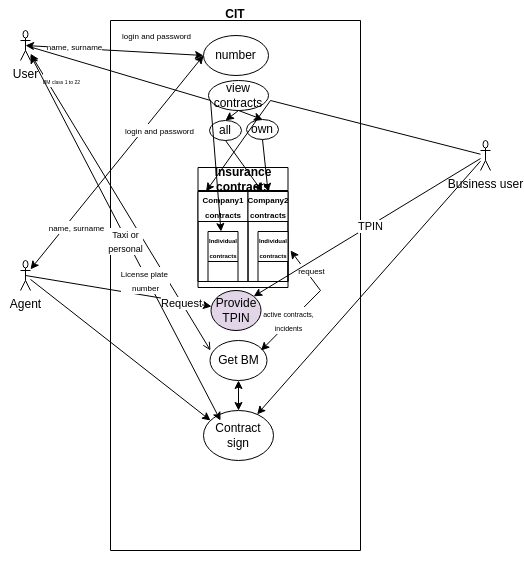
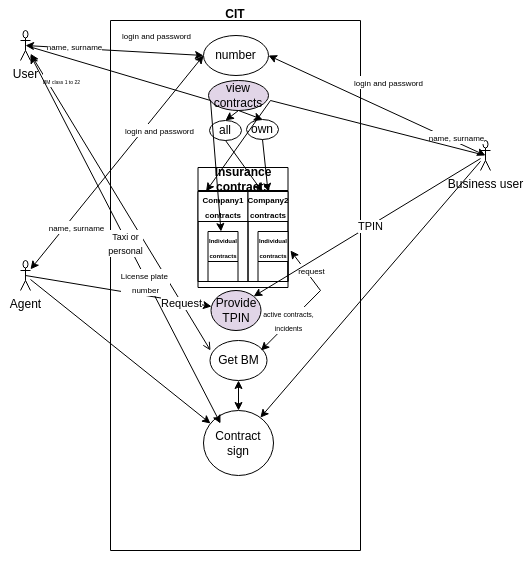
  <mxCell id="0" />
  <mxCell id="1" parent="0" />
  <mxCell id="2" value="CIT&#10;" style="swimlane;startSize=0;" vertex="1" parent="1"><mxGeometry x="110" y="20" width="250" height="530" as="geometry" /></mxCell>
  <mxCell id="3" value="number" style="ellipse;whiteSpace=wrap;html=1;" vertex="1" parent="2"><mxGeometry x="93" y="15" width="65" height="40" as="geometry" /></mxCell>
  <mxCell id="4" value="Insurance contracts" style="swimlane;whiteSpace=wrap;html=1;" vertex="1" parent="2"><mxGeometry x="87.5" y="147" width="90" height="120" as="geometry" /></mxCell>
  <mxCell id="5" value="&lt;font style=&quot;line-height: 90%; font-size: 8px;&quot;&gt;Company1 contracts&lt;/font&gt;" style="swimlane;whiteSpace=wrap;html=1;startSize=30;" vertex="1" parent="4"><mxGeometry y="24" width="50" height="90" as="geometry" /></mxCell>
  <mxCell id="6" value="&lt;font style=&quot;font-size: 6px;&quot;&gt;Individual contracts&lt;/font&gt;" style="swimlane;whiteSpace=wrap;html=1;startSize=30;" vertex="1" parent="5"><mxGeometry x="10" y="40" width="30" height="50" as="geometry" /></mxCell>
  <mxCell id="7" value="&lt;font style=&quot;line-height: 90%; font-size: 8px;&quot;&gt;Company2 contracts&lt;/font&gt;" style="swimlane;whiteSpace=wrap;html=1;startSize=30;" vertex="1" parent="4"><mxGeometry x="50" y="24" width="40" height="90" as="geometry" /></mxCell>
  <mxCell id="8" value="&lt;font style=&quot;font-size: 6px;&quot;&gt;Individual contracts&lt;/font&gt;" style="swimlane;whiteSpace=wrap;html=1;startSize=30;" vertex="1" parent="7"><mxGeometry x="10" y="40" width="30" height="50" as="geometry" /></mxCell>
- <mxCell id="9" value="view contracts" style="ellipse;whiteSpace=wrap;html=1;" vertex="1" parent="2"><mxGeometry x="98" y="60" width="60" height="30" as="geometry" /></mxCell>
+ <mxCell id="9" value="view contracts" style="ellipse;whiteSpace=wrap;html=1;fillColor=#e1d5e7;" vertex="1" parent="2"><mxGeometry x="98" y="60" width="60" height="30" as="geometry" /></mxCell>
  <mxCell id="10" value="all&lt;span style=&quot;color: rgba(0, 0, 0, 0); font-family: monospace; font-size: 0px; text-align: start; text-wrap-mode: nowrap;&quot;&gt;%3CmxGraphModel%3E%3Croot%3E%3CmxCell%20id%3D%220%22%2F%3E%3CmxCell%20id%3D%221%22%20parent%3D%220%22%2F%3E%3CmxCell%20id%3D%222%22%20value%3D%22%26lt%3Bfont%20style%3D%26quot%3Bfont-size%3A%206px%3B%26quot%3B%26gt%3BIndividual%20contracts%26lt%3B%2Ffont%26gt%3B%22%20style%3D%22swimlane%3BwhiteSpace%3Dwrap%3Bhtml%3D1%3BstartSize%3D30%3B%22%20vertex%3D%221%22%20parent%3D%221%22%3E%3CmxGeometry%20x%3D%22370%22%20y%3D%22310%22%20width%3D%2240%22%20height%3D%2250%22%20as%3D%22geometry%22%2F%3E%3C%2FmxCell%3E%3C%2Froot%3E%3C%2FmxGraphModel%3E&lt;/span&gt;" style="ellipse;whiteSpace=wrap;html=1;" vertex="1" parent="2"><mxGeometry x="99" y="100" width="32" height="20" as="geometry" /></mxCell>
  <mxCell id="11" value="own" style="ellipse;whiteSpace=wrap;html=1;" vertex="1" parent="2"><mxGeometry x="136" y="99" width="32" height="20" as="geometry" /></mxCell>
  <mxCell id="12" value="" style="endArrow=classic;html=1;rounded=0;exitX=0.5;exitY=1;exitDx=0;exitDy=0;entryX=0.5;entryY=0;entryDx=0;entryDy=0;" edge="1" parent="2" source="9" target="10"><mxGeometry width="50" height="50" relative="1" as="geometry"><mxPoint x="40" y="210" as="sourcePoint" /><mxPoint x="90" y="160" as="targetPoint" /></mxGeometry></mxCell>
  <mxCell id="13" value="" style="endArrow=classic;html=1;rounded=0;exitX=0.5;exitY=1;exitDx=0;exitDy=0;entryX=0.5;entryY=0;entryDx=0;entryDy=0;" edge="1" parent="2" source="9" target="11"><mxGeometry width="50" height="50" relative="1" as="geometry"><mxPoint x="138" y="100" as="sourcePoint" /><mxPoint x="125" y="110" as="targetPoint" /></mxGeometry></mxCell>
  <mxCell id="14" value="" style="endArrow=classic;html=1;rounded=0;exitX=0.5;exitY=1;exitDx=0;exitDy=0;entryX=0.351;entryY=-0.002;entryDx=0;entryDy=0;entryPerimeter=0;" edge="1" parent="2" source="10" target="7"><mxGeometry width="50" height="50" relative="1" as="geometry"><mxPoint x="40" y="210" as="sourcePoint" /><mxPoint x="90" y="160" as="targetPoint" /></mxGeometry></mxCell>
  <mxCell id="15" value="" style="endArrow=classic;html=1;rounded=0;exitX=0.5;exitY=1;exitDx=0;exitDy=0;entryX=0.5;entryY=0;entryDx=0;entryDy=0;" edge="1" parent="2" source="11" target="7"><mxGeometry width="50" height="50" relative="1" as="geometry"><mxPoint x="155.5" y="119" as="sourcePoint" /><mxPoint x="148.5" y="168" as="targetPoint" /></mxGeometry></mxCell>
  <mxCell id="16" value="Provide TPIN" style="ellipse;whiteSpace=wrap;html=1;fillColor=#e1d5e7;" vertex="1" parent="2"><mxGeometry x="100.5" y="270" width="50" height="40" as="geometry" /></mxCell>
  <mxCell id="17" value="Get BM" style="ellipse;whiteSpace=wrap;html=1;" vertex="1" parent="2"><mxGeometry x="99.5" y="320" width="57" height="40" as="geometry" /></mxCell>
  <mxCell id="18" value="" style="endArrow=classic;startArrow=classic;html=1;rounded=0;" edge="1" parent="2"><mxGeometry width="50" height="50" relative="1" as="geometry"><mxPoint x="150.5" y="330" as="sourcePoint" /><mxPoint x="180" y="230" as="targetPoint" /><Array as="points"><mxPoint x="210" y="270" /></Array></mxGeometry></mxCell>
  <mxCell id="19" value="&lt;font style=&quot;font-size: 7px;&quot;&gt;active contracts,&lt;/font&gt;&lt;div&gt;&lt;font style=&quot;font-size: 7px;&quot;&gt;incidents&lt;/font&gt;&lt;/div&gt;" style="edgeLabel;html=1;align=center;verticalAlign=middle;resizable=0;points=[];" vertex="1" connectable="0" parent="18"><mxGeometry x="-0.642" relative="1" as="geometry"><mxPoint x="10" y="-13" as="offset" /></mxGeometry></mxCell>
  <mxCell id="20" value="&lt;font style=&quot;font-size: 8px;&quot;&gt;request&lt;/font&gt;" style="edgeLabel;html=1;align=center;verticalAlign=middle;resizable=0;points=[];" vertex="1" connectable="0" parent="18"><mxGeometry x="0.766" relative="1" as="geometry"><mxPoint x="11" y="7" as="offset" /></mxGeometry></mxCell>
- <mxCell id="21" value="Contract sign" style="ellipse;whiteSpace=wrap;html=1;" vertex="1" parent="2"><mxGeometry x="93" y="390" width="70" height="50" as="geometry" /></mxCell>
+ <mxCell id="21" value="Contract sign" style="ellipse;whiteSpace=wrap;html=1;" vertex="1" parent="2"><mxGeometry x="93" y="390" width="70" height="65" as="geometry" /></mxCell>
  <mxCell id="22" value="" style="endArrow=classic;startArrow=classic;html=1;rounded=0;exitX=0.5;exitY=0;exitDx=0;exitDy=0;" edge="1" parent="2" source="21" target="17"><mxGeometry width="50" height="50" relative="1" as="geometry"><mxPoint x="37.5" y="400" as="sourcePoint" /><mxPoint x="87.5" y="350" as="targetPoint" /></mxGeometry></mxCell>
  <mxCell id="23" value="User" style="shape=umlActor;verticalLabelPosition=bottom;verticalAlign=top;html=1;outlineConnect=0;" vertex="1" parent="1"><mxGeometry x="20" y="30" width="10" height="30" as="geometry" /></mxCell>
  <mxCell id="24" value="Agent" style="shape=umlActor;verticalLabelPosition=bottom;verticalAlign=top;html=1;outlineConnect=0;" vertex="1" parent="1"><mxGeometry x="20" y="260" width="10" height="30" as="geometry" /></mxCell>
  <mxCell id="25" value="Business user" style="shape=umlActor;verticalLabelPosition=bottom;verticalAlign=top;html=1;outlineConnect=0;" vertex="1" parent="1"><mxGeometry x="480" y="140" width="10" height="30" as="geometry" /></mxCell>
+ <mxCell id="26" value="" style="endArrow=classic;startArrow=classic;html=1;rounded=0;entryX=1;entryY=0.5;entryDx=0;entryDy=0;exitX=0.5;exitY=0.5;exitDx=0;exitDy=0;exitPerimeter=0;" edge="1" parent="1" source="25" target="3"><mxGeometry width="50" height="50" relative="1" as="geometry"><mxPoint x="30" y="170" as="sourcePoint" /><mxPoint x="80" y="120" as="targetPoint" /></mxGeometry></mxCell>
+ <mxCell id="27" value="&lt;font style=&quot;font-size: 8px;&quot;&gt;login and password&lt;/font&gt;" style="edgeLabel;html=1;align=center;verticalAlign=middle;resizable=0;points=[];" vertex="1" connectable="0" parent="26"><mxGeometry x="0.158" relative="1" as="geometry"><mxPoint x="28" y="-16" as="offset" /></mxGeometry></mxCell>
+ <mxCell id="28" value="&lt;font style=&quot;font-size: 8px;&quot;&gt;name, surname&lt;/font&gt;" style="edgeLabel;html=1;align=center;verticalAlign=middle;resizable=0;points=[];" vertex="1" connectable="0" parent="26"><mxGeometry x="-0.612" y="1" relative="1" as="geometry"><mxPoint x="13" as="offset" /></mxGeometry></mxCell>
  <mxCell id="29" value="" style="endArrow=classic;startArrow=classic;html=1;rounded=0;entryX=0;entryY=0.5;entryDx=0;entryDy=0;" edge="1" parent="1" source="24" target="3"><mxGeometry width="50" height="50" relative="1" as="geometry"><mxPoint x="50" y="120" as="sourcePoint" /><mxPoint x="218" y="0" as="targetPoint" /></mxGeometry></mxCell>
  <mxCell id="30" value="&lt;font style=&quot;font-size: 8px;&quot;&gt;login and password&lt;/font&gt;" style="edgeLabel;html=1;align=center;verticalAlign=middle;resizable=0;points=[];" vertex="1" connectable="0" parent="29"><mxGeometry x="0.158" relative="1" as="geometry"><mxPoint x="28" y="-16" as="offset" /></mxGeometry></mxCell>
  <mxCell id="31" value="&lt;font style=&quot;font-size: 8px;&quot;&gt;name, surname&lt;/font&gt;" style="edgeLabel;html=1;align=center;verticalAlign=middle;resizable=0;points=[];" vertex="1" connectable="0" parent="29"><mxGeometry x="-0.612" y="1" relative="1" as="geometry"><mxPoint x="13" as="offset" /></mxGeometry></mxCell>
  <mxCell id="32" value="" style="endArrow=classic;startArrow=classic;html=1;rounded=0;entryX=0;entryY=0.5;entryDx=0;entryDy=0;exitX=0.5;exitY=0.5;exitDx=0;exitDy=0;exitPerimeter=0;" edge="1" parent="1" source="23" target="3"><mxGeometry width="50" height="50" relative="1" as="geometry"><mxPoint x="30" y="48" as="sourcePoint" /><mxPoint x="193" y="-10" as="targetPoint" /></mxGeometry></mxCell>
  <mxCell id="33" value="&lt;font style=&quot;font-size: 8px;&quot;&gt;login and password&lt;/font&gt;" style="edgeLabel;html=1;align=center;verticalAlign=middle;resizable=0;points=[];" vertex="1" connectable="0" parent="32"><mxGeometry x="0.158" relative="1" as="geometry"><mxPoint x="28" y="-16" as="offset" /></mxGeometry></mxCell>
  <mxCell id="34" value="&lt;font style=&quot;font-size: 8px;&quot;&gt;name, surname&lt;/font&gt;" style="edgeLabel;html=1;align=center;verticalAlign=middle;resizable=0;points=[];" vertex="1" connectable="0" parent="32"><mxGeometry x="-0.612" y="1" relative="1" as="geometry"><mxPoint x="13" as="offset" /></mxGeometry></mxCell>
  <mxCell id="35" value="" style="endArrow=classic;html=1;rounded=0;" edge="1" parent="1" source="23" target="6"><mxGeometry width="50" height="50" relative="1" as="geometry"><mxPoint x="120" y="180" as="sourcePoint" /><mxPoint x="170" y="130" as="targetPoint" /><Array as="points"><mxPoint x="210" y="100" /></Array></mxGeometry></mxCell>
  <mxCell id="36" value="" style="endArrow=classic;html=1;rounded=0;exitX=0.5;exitY=0.5;exitDx=0;exitDy=0;exitPerimeter=0;" edge="1" parent="1" source="24" target="16"><mxGeometry width="50" height="50" relative="1" as="geometry"><mxPoint x="150" y="230" as="sourcePoint" /><mxPoint x="200" y="180" as="targetPoint" /></mxGeometry></mxCell>
  <mxCell id="37" value="" style="endArrow=classic;html=1;rounded=0;entryX=0.161;entryY=-0.002;entryDx=0;entryDy=0;entryPerimeter=0;" edge="1" parent="1" source="25" target="5"><mxGeometry width="50" height="50" relative="1" as="geometry"><mxPoint x="150" y="150" as="sourcePoint" /><mxPoint x="200" y="100" as="targetPoint" /><Array as="points"><mxPoint x="270" y="100" /></Array></mxGeometry></mxCell>
  <mxCell id="38" value="" style="endArrow=classic;html=1;rounded=0;entryX=1;entryY=0;entryDx=0;entryDy=0;" edge="1" parent="1" source="25" target="16"><mxGeometry width="50" height="50" relative="1" as="geometry"><mxPoint x="150" y="350" as="sourcePoint" /><mxPoint x="200" y="300" as="targetPoint" /></mxGeometry></mxCell>
  <mxCell id="39" value="TPIN" style="edgeLabel;html=1;align=center;verticalAlign=middle;resizable=0;points=[];" vertex="1" connectable="0" parent="38"><mxGeometry x="-0.028" relative="1" as="geometry"><mxPoint as="offset" /></mxGeometry></mxCell>
  <mxCell id="40" value="" style="endArrow=open;startArrow=classic;html=1;rounded=0;entryX=0.009;entryY=0.25;entryDx=0;entryDy=0;entryPerimeter=0;" edge="1" parent="1" source="23" target="17"><mxGeometry width="50" height="50" relative="1" as="geometry"><mxPoint x="130" y="340" as="sourcePoint" /><mxPoint x="180" y="290" as="targetPoint" /></mxGeometry></mxCell>
  <mxCell id="41" value="Request" style="edgeLabel;html=1;align=center;verticalAlign=middle;resizable=0;points=[];" vertex="1" connectable="0" parent="40"><mxGeometry x="0.678" y="-1" relative="1" as="geometry"><mxPoint as="offset" /></mxGeometry></mxCell>
  <mxCell id="42" value="&lt;font style=&quot;font-size: 5px;&quot;&gt;BM class 1 to 22&lt;/font&gt;" style="edgeLabel;html=1;align=center;verticalAlign=middle;resizable=0;points=[];" vertex="1" connectable="0" parent="40"><mxGeometry x="-0.838" y="1" relative="1" as="geometry"><mxPoint x="15" y="3" as="offset" /></mxGeometry></mxCell>
  <mxCell id="43" value="" style="endArrow=none;startArrow=classic;html=1;rounded=0;exitX=0.1;exitY=0.2;exitDx=0;exitDy=0;exitPerimeter=0;" edge="1" parent="1" source="21" target="24"><mxGeometry width="50" height="50" relative="1" as="geometry"><mxPoint x="150" y="280" as="sourcePoint" /><mxPoint x="200" y="230" as="targetPoint" /></mxGeometry></mxCell>
  <mxCell id="44" value="" style="endArrow=none;startArrow=classic;html=1;rounded=0;" edge="1" parent="1" source="21" target="25"><mxGeometry width="50" height="50" relative="1" as="geometry"><mxPoint x="203" y="430" as="sourcePoint" /><mxPoint x="40" y="124" as="targetPoint" /></mxGeometry></mxCell>
  <mxCell id="45" value="" style="endArrow=classic;startArrow=classic;html=1;rounded=0;exitX=0.243;exitY=0.2;exitDx=0;exitDy=0;exitPerimeter=0;" edge="1" parent="1" source="21" target="23"><mxGeometry width="50" height="50" relative="1" as="geometry"><mxPoint x="170" y="280" as="sourcePoint" /><mxPoint x="220" y="230" as="targetPoint" /></mxGeometry></mxCell>
  <mxCell id="46" value="&lt;font style=&quot;font-size: 8px;&quot;&gt;License plate&amp;nbsp;&lt;/font&gt;&lt;div&gt;&lt;font style=&quot;font-size: 8px;&quot;&gt;number&lt;/font&gt;&lt;/div&gt;" style="edgeLabel;html=1;align=center;verticalAlign=middle;resizable=0;points=[];" vertex="1" connectable="0" parent="45"><mxGeometry x="-0.21" y="1" relative="1" as="geometry"><mxPoint x="1" y="4" as="offset" /></mxGeometry></mxCell>
  <mxCell id="47" value="&lt;font style=&quot;font-size: 9px;&quot;&gt;Taxi or&lt;br&gt;&lt;/font&gt;&lt;div&gt;&lt;font style=&quot;font-size: 9px;&quot;&gt;personal&lt;/font&gt;&lt;/div&gt;" style="edgeLabel;html=1;align=center;verticalAlign=middle;resizable=0;points=[];" vertex="1" connectable="0" parent="45"><mxGeometry x="-0.016" y="2" relative="1" as="geometry"><mxPoint as="offset" /></mxGeometry></mxCell>
